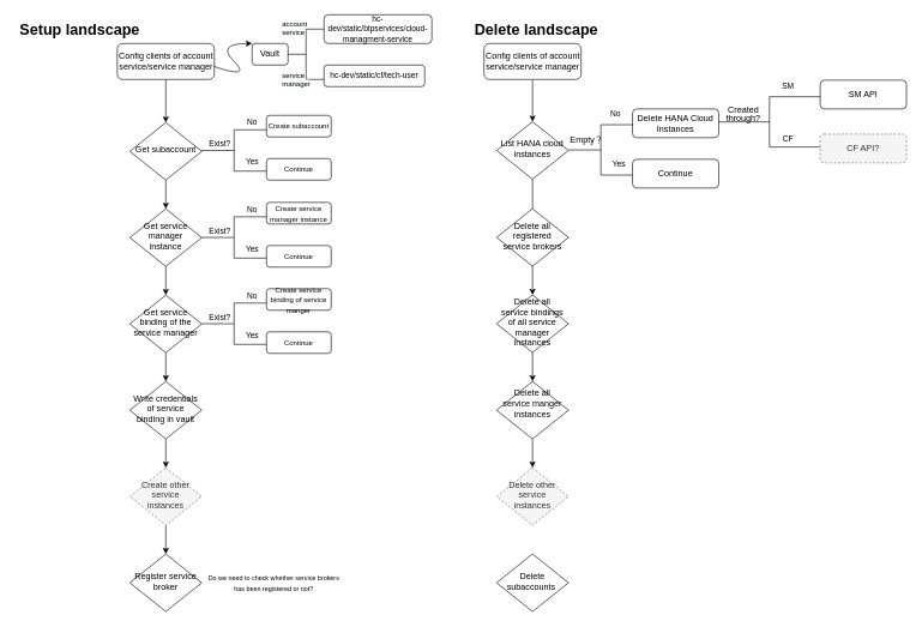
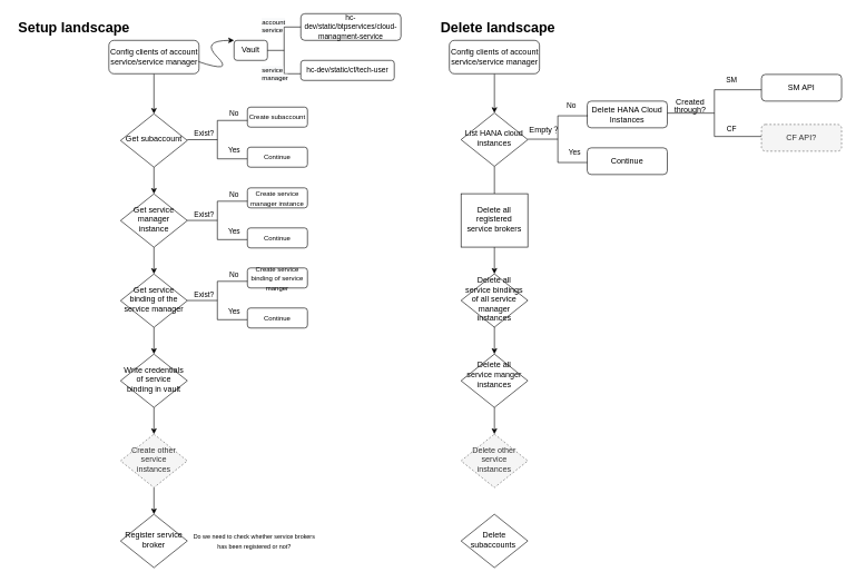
  <mxCell id="0" />
  <mxCell id="1" parent="0" />
  <mxCell id="2" style="edgeStyle=orthogonalEdgeStyle;rounded=0;orthogonalLoop=1;jettySize=auto;html=1;exitX=0.5;exitY=1;exitDx=0;exitDy=0;fontSize=11;" edge="1" parent="1" source="3" target="5"><mxGeometry relative="1" as="geometry" /></mxCell>
  <mxCell id="3" value="&lt;font style=&quot;font-size: 12px&quot;&gt;Config clients of account service/service manager&lt;/font&gt;" style="rounded=1;whiteSpace=wrap;html=1;fontSize=12;glass=0;strokeWidth=1;shadow=0;" parent="1" vertex="1"><mxGeometry x="162.5" y="60" width="135" height="50" as="geometry" /></mxCell>
  <mxCell id="4" style="edgeStyle=orthogonalEdgeStyle;rounded=0;orthogonalLoop=1;jettySize=auto;html=1;exitX=0.5;exitY=1;exitDx=0;exitDy=0;fontSize=11;" edge="1" parent="1" source="5" target="8"><mxGeometry relative="1" as="geometry" /></mxCell>
  <mxCell id="5" value="Get subaccount" style="rhombus;whiteSpace=wrap;html=1;shadow=0;fontFamily=Helvetica;fontSize=12;align=center;strokeWidth=1;spacing=6;spacingTop=-4;" parent="1" vertex="1"><mxGeometry x="180" y="170" width="100" height="80" as="geometry" /></mxCell>
  <mxCell id="6" value="&lt;font style=&quot;font-size: 10px&quot;&gt;Create subaccount&lt;/font&gt;" style="rounded=1;whiteSpace=wrap;html=1;fontSize=12;glass=0;strokeWidth=1;shadow=0;" parent="1" vertex="1"><mxGeometry x="370" y="160" width="90" height="30" as="geometry" /></mxCell>
  <mxCell id="7" style="edgeStyle=orthogonalEdgeStyle;rounded=0;orthogonalLoop=1;jettySize=auto;html=1;exitX=0.5;exitY=1;exitDx=0;exitDy=0;entryX=0.5;entryY=0;entryDx=0;entryDy=0;fontSize=11;" edge="1" parent="1" source="8" target="14"><mxGeometry relative="1" as="geometry" /></mxCell>
  <mxCell id="8" value="Get service manager instance" style="rhombus;whiteSpace=wrap;html=1;shadow=0;fontFamily=Helvetica;fontSize=12;align=center;strokeWidth=1;spacing=6;spacingTop=-4;" parent="1" vertex="1"><mxGeometry x="180" y="290" width="100" height="80" as="geometry" /></mxCell>
  <mxCell id="9" value="" style="strokeWidth=1;html=1;shape=mxgraph.flowchart.annotation_2;align=left;labelPosition=right;pointerEvents=1;strokeColor=default;fillColor=default;" parent="1" vertex="1"><mxGeometry x="280" y="180" width="90" height="57.5" as="geometry" /></mxCell>
  <mxCell id="10" value="&lt;font style=&quot;font-size: 10px&quot;&gt;Continue&lt;/font&gt;" style="rounded=1;whiteSpace=wrap;html=1;fontSize=12;glass=0;strokeWidth=1;shadow=0;" parent="1" vertex="1"><mxGeometry x="370" y="220" width="90" height="30" as="geometry" /></mxCell>
  <mxCell id="11" value="No" style="text;html=1;resizable=0;autosize=1;align=center;verticalAlign=middle;points=[];fillColor=none;strokeColor=none;rounded=0;fontSize=11;" parent="1" vertex="1"><mxGeometry x="335" y="160" width="30" height="20" as="geometry" /></mxCell>
  <mxCell id="12" value="&lt;p style=&quot;line-height: 1; font-size: 11px;&quot;&gt;Yes&lt;/p&gt;" style="text;html=1;resizable=0;autosize=1;align=center;verticalAlign=middle;points=[];fillColor=none;strokeColor=none;rounded=0;fontSize=11;" parent="1" vertex="1"><mxGeometry x="335" y="205" width="30" height="40" as="geometry" /></mxCell>
  <mxCell id="13" value="" style="edgeStyle=orthogonalEdgeStyle;rounded=0;orthogonalLoop=1;jettySize=auto;html=1;fontSize=11;" edge="1" parent="1" source="14" target="16"><mxGeometry relative="1" as="geometry" /></mxCell>
  <mxCell id="14" value="Get service binding of the service manager" style="rhombus;whiteSpace=wrap;html=1;shadow=0;fontFamily=Helvetica;fontSize=12;align=center;strokeWidth=1;spacing=6;spacingTop=-4;" parent="1" vertex="1"><mxGeometry x="180" y="410" width="100" height="80" as="geometry" /></mxCell>
  <mxCell id="15" style="edgeStyle=orthogonalEdgeStyle;rounded=0;orthogonalLoop=1;jettySize=auto;html=1;exitX=0.5;exitY=1;exitDx=0;exitDy=0;entryX=0.5;entryY=0;entryDx=0;entryDy=0;fontSize=11;" edge="1" parent="1" source="16" target="66"><mxGeometry relative="1" as="geometry" /></mxCell>
  <mxCell id="16" value="Write credentials of service binding in vault" style="rhombus;whiteSpace=wrap;html=1;shadow=0;fontFamily=Helvetica;fontSize=12;align=center;strokeWidth=1;spacing=6;spacingTop=-4;" parent="1" vertex="1"><mxGeometry x="180" y="530" width="100" height="80" as="geometry" /></mxCell>
  <mxCell id="17" value="&lt;b&gt;&lt;font style=&quot;font-size: 21px&quot;&gt;Setup landscape&lt;/font&gt;&lt;/b&gt;" style="text;html=1;resizable=0;autosize=1;align=center;verticalAlign=middle;points=[];fillColor=none;strokeColor=none;rounded=0;" parent="1" vertex="1"><mxGeometry x="20" y="30" width="180" height="20" as="geometry" /></mxCell>
  <mxCell id="18" value="" style="edgeStyle=orthogonalEdgeStyle;rounded=0;orthogonalLoop=1;jettySize=auto;html=1;fontSize=11;endArrow=none;" edge="1" parent="1" source="19" target="22"><mxGeometry relative="1" as="geometry" /></mxCell>
  <mxCell id="19" value="List HANA cloud instances" style="rhombus;whiteSpace=wrap;html=1;shadow=0;fontFamily=Helvetica;fontSize=12;align=center;strokeWidth=1;spacing=6;spacingTop=-4;" parent="1" vertex="1"><mxGeometry x="690" y="168.75" width="100" height="80" as="geometry" /></mxCell>
  <mxCell id="20" value="Delete HANA Cloud Instances" style="rounded=1;whiteSpace=wrap;html=1;fontSize=12;glass=0;strokeWidth=1;shadow=0;" parent="1" vertex="1"><mxGeometry x="879" y="151" width="120" height="40" as="geometry" /></mxCell>
  <mxCell id="21" value="" style="edgeStyle=orthogonalEdgeStyle;rounded=0;orthogonalLoop=1;jettySize=auto;html=1;fontSize=11;" edge="1" parent="1" source="22" target="27"><mxGeometry relative="1" as="geometry" /></mxCell>
- <mxCell id="22" value="Delete all registered service brokers" style="rhombus;whiteSpace=wrap;html=1;shadow=0;fontFamily=Helvetica;fontSize=12;align=center;strokeWidth=1;spacing=6;spacingTop=-4;" parent="1" vertex="1"><mxGeometry x="690" y="289.75" width="100" height="80" as="geometry" /></mxCell>
+ <mxCell id="22" value="Delete all registered service brokers" style="whiteSpace=wrap;html=1;shadow=0;fontFamily=Helvetica;fontSize=12;align=center;strokeWidth=1;spacing=6;spacingTop=-4;rounded=0;" parent="1" vertex="1"><mxGeometry x="690" y="289.75" width="100" height="80" as="geometry" /></mxCell>
  <mxCell id="23" value="" style="strokeWidth=1;html=1;shape=mxgraph.flowchart.annotation_2;align=left;labelPosition=right;pointerEvents=1;strokeColor=default;fillColor=default;" parent="1" vertex="1"><mxGeometry x="790" y="173" width="90" height="70" as="geometry" /></mxCell>
  <mxCell id="24" value="Continue" style="rounded=1;whiteSpace=wrap;html=1;fontSize=12;glass=0;strokeWidth=1;shadow=0;" parent="1" vertex="1"><mxGeometry x="879" y="221" width="120" height="40" as="geometry" /></mxCell>
  <mxCell id="25" value="&lt;p style=&quot;line-height: 1; font-size: 12px;&quot;&gt;&lt;font style=&quot;font-size: 12px;&quot;&gt;Empty？&lt;/font&gt;&lt;/p&gt;" style="text;html=1;resizable=0;autosize=1;align=center;verticalAlign=middle;points=[];fillColor=none;strokeColor=none;rounded=0;fontSize=12;" parent="1" vertex="1"><mxGeometry x="785" y="173" width="60" height="40" as="geometry" /></mxCell>
  <mxCell id="26" value="" style="edgeStyle=orthogonalEdgeStyle;rounded=0;orthogonalLoop=1;jettySize=auto;html=1;fontSize=11;" edge="1" parent="1" source="27" target="29"><mxGeometry relative="1" as="geometry" /></mxCell>
  <mxCell id="27" value="Delete all service bindings of all service manager instances" style="rhombus;whiteSpace=wrap;html=1;shadow=0;fontFamily=Helvetica;fontSize=12;align=center;strokeWidth=1;spacing=6;spacingTop=-4;" parent="1" vertex="1"><mxGeometry x="690" y="409.75" width="100" height="80" as="geometry" /></mxCell>
  <mxCell id="28" value="" style="edgeStyle=orthogonalEdgeStyle;rounded=0;orthogonalLoop=1;jettySize=auto;html=1;fontSize=11;" edge="1" parent="1" source="29" target="64"><mxGeometry relative="1" as="geometry" /></mxCell>
  <mxCell id="29" value="Delete all service manger instances&lt;br&gt;&amp;nbsp;" style="rhombus;whiteSpace=wrap;html=1;shadow=0;fontFamily=Helvetica;fontSize=12;align=center;strokeWidth=1;spacing=6;spacingTop=-4;" parent="1" vertex="1"><mxGeometry x="690" y="530" width="100" height="80" as="geometry" /></mxCell>
  <mxCell id="30" value="&lt;b&gt;&lt;font style=&quot;font-size: 21px&quot;&gt;Delete landscape&lt;/font&gt;&lt;/b&gt;" style="text;html=1;resizable=0;autosize=1;align=center;verticalAlign=middle;points=[];fillColor=none;strokeColor=none;rounded=0;" parent="1" vertex="1"><mxGeometry x="650" y="30" width="190" height="20" as="geometry" /></mxCell>
  <mxCell id="31" value="SM API" style="rounded=1;whiteSpace=wrap;html=1;fontSize=12;glass=0;strokeWidth=1;shadow=0;" parent="1" vertex="1"><mxGeometry x="1140" y="111" width="120" height="40" as="geometry" /></mxCell>
  <mxCell id="32" value="" style="strokeWidth=1;html=1;shape=mxgraph.flowchart.annotation_2;align=left;labelPosition=right;pointerEvents=1;strokeColor=default;fillColor=default;" parent="1" vertex="1"><mxGeometry x="999" y="134" width="141" height="70" as="geometry" /></mxCell>
  <mxCell id="33" value="CF API?" style="rounded=1;whiteSpace=wrap;html=1;fontSize=12;glass=0;strokeWidth=1;shadow=0;fillColor=#f5f5f5;strokeColor=#666666;fontColor=#333333;dashed=1;" parent="1" vertex="1"><mxGeometry x="1140" y="186" width="120" height="40" as="geometry" /></mxCell>
  <mxCell id="34" value="&lt;p style=&quot;line-height: 1; font-size: 11px;&quot;&gt;Yes&lt;/p&gt;" style="text;html=1;resizable=0;autosize=1;align=center;verticalAlign=middle;points=[];fillColor=none;strokeColor=none;rounded=0;fontSize=11;" parent="1" vertex="1"><mxGeometry x="845" y="208" width="30" height="40" as="geometry" /></mxCell>
  <mxCell id="35" value="&lt;font style=&quot;font-size: 11px&quot;&gt;No&lt;/font&gt;" style="text;html=1;resizable=0;autosize=1;align=center;verticalAlign=middle;points=[];fillColor=none;strokeColor=none;rounded=0;" parent="1" vertex="1"><mxGeometry x="840" y="148" width="30" height="20" as="geometry" /></mxCell>
  <mxCell id="36" value="&lt;p style=&quot;line-height: 1 ; font-size: 12px&quot;&gt;Created &lt;br&gt;through?&lt;/p&gt;" style="text;html=1;resizable=0;autosize=1;align=center;verticalAlign=middle;points=[];fillColor=none;strokeColor=none;rounded=0;fontSize=9;" parent="1" vertex="1"><mxGeometry x="1003" y="132" width="60" height="50" as="geometry" /></mxCell>
  <mxCell id="37" value="&lt;p style=&quot;line-height: 1; font-size: 11px;&quot;&gt;SM&lt;/p&gt;" style="text;html=1;resizable=0;autosize=1;align=center;verticalAlign=middle;points=[];fillColor=none;strokeColor=none;rounded=0;fontSize=11;" parent="1" vertex="1"><mxGeometry x="1080" y="100" width="30" height="40" as="geometry" /></mxCell>
  <mxCell id="38" value="&lt;p style=&quot;line-height: 1; font-size: 11px;&quot;&gt;CF&lt;/p&gt;" style="text;html=1;resizable=0;autosize=1;align=center;verticalAlign=middle;points=[];fillColor=none;strokeColor=none;rounded=0;fontSize=11;" parent="1" vertex="1"><mxGeometry x="1080" y="173" width="30" height="40" as="geometry" /></mxCell>
  <mxCell id="39" value="Delete subaccounts&amp;nbsp;" style="rhombus;whiteSpace=wrap;html=1;shadow=0;fontFamily=Helvetica;fontSize=12;align=center;strokeWidth=1;spacing=6;spacingTop=-4;" parent="1" vertex="1"><mxGeometry x="690" y="770" width="100" height="80" as="geometry" /></mxCell>
  <mxCell id="40" value="Register service broker" style="rhombus;whiteSpace=wrap;html=1;shadow=0;fontFamily=Helvetica;fontSize=12;align=center;strokeWidth=1;spacing=6;spacingTop=-4;" parent="1" vertex="1"><mxGeometry x="180" y="770" width="100" height="80" as="geometry" /></mxCell>
  <mxCell id="41" value="&lt;font style=&quot;font-size: 9px&quot;&gt;Do we need to check whether service brokers &lt;br&gt;has been registered or not?&lt;/font&gt;" style="text;html=1;resizable=0;autosize=1;align=center;verticalAlign=middle;points=[];fillColor=none;strokeColor=none;rounded=0;" parent="1" vertex="1"><mxGeometry x="280" y="790" width="200" height="40" as="geometry" /></mxCell>
  <mxCell id="42" value="Vault" style="rounded=1;whiteSpace=wrap;html=1;fontSize=12;glass=0;strokeWidth=1;shadow=0;" parent="1" vertex="1"><mxGeometry x="350" y="60" width="50" height="30" as="geometry" /></mxCell>
  <mxCell id="43" value="" style="curved=1;endArrow=classic;html=1;rounded=0;fontSize=9;exitX=0.996;exitY=0.639;exitDx=0;exitDy=0;exitPerimeter=0;" parent="1" source="3" edge="1"><mxGeometry width="50" height="50" relative="1" as="geometry"><mxPoint x="300" y="110" as="sourcePoint" /><mxPoint x="350" y="60" as="targetPoint" /><Array as="points"><mxPoint x="350" y="110" /><mxPoint x="300" y="60" /></Array></mxGeometry></mxCell>
  <mxCell id="44" value="&lt;font style=&quot;font-size: 11px&quot;&gt;hc-dev/static/btpservices/cloud-managment-service&lt;/font&gt;" style="rounded=1;whiteSpace=wrap;html=1;fontSize=12;glass=0;strokeWidth=1;shadow=0;" parent="1" vertex="1"><mxGeometry x="450" y="20" width="150" height="40" as="geometry" /></mxCell>
  <mxCell id="45" value="" style="strokeWidth=1;html=1;shape=mxgraph.flowchart.annotation_2;align=left;labelPosition=right;pointerEvents=1;strokeColor=default;fillColor=default;" parent="1" vertex="1"><mxGeometry x="400" y="40" width="50" height="70" as="geometry" /></mxCell>
  <mxCell id="46" value="&lt;font style=&quot;font-size: 11px&quot;&gt;hc-dev/static/cf/tech-user&lt;/font&gt;" style="rounded=1;whiteSpace=wrap;html=1;fontSize=12;glass=0;strokeWidth=1;shadow=0;" parent="1" vertex="1"><mxGeometry x="450" y="90" width="140" height="30" as="geometry" /></mxCell>
  <mxCell id="47" value="&lt;span style=&quot;color: rgb(0 , 0 , 0) ; font-family: &amp;#34;helvetica&amp;#34; ; font-style: normal ; font-weight: 400 ; letter-spacing: normal ; text-align: center ; text-indent: 0px ; text-transform: none ; word-spacing: 0px ; background-color: rgb(248 , 249 , 250) ; display: inline ; float: none&quot;&gt;&lt;font style=&quot;font-size: 10px&quot;&gt;account service&lt;/font&gt;&lt;/span&gt;" style="text;whiteSpace=wrap;html=1;fontSize=10;" vertex="1" parent="1"><mxGeometry x="390" y="20" width="60" height="20" as="geometry" /></mxCell>
  <mxCell id="48" value="&lt;span style=&quot;color: rgb(0 , 0 , 0) ; font-family: &amp;#34;helvetica&amp;#34; ; font-style: normal ; font-weight: 400 ; letter-spacing: normal ; text-align: center ; text-indent: 0px ; text-transform: none ; word-spacing: 0px ; background-color: rgb(248 , 249 , 250) ; display: inline ; float: none&quot;&gt;&lt;font style=&quot;font-size: 10px&quot;&gt;service manager&lt;/font&gt;&lt;/span&gt;" style="text;whiteSpace=wrap;html=1;fontSize=10;" vertex="1" parent="1"><mxGeometry x="390" y="92" width="60" height="20" as="geometry" /></mxCell>
  <mxCell id="49" value="&lt;font style=&quot;font-size: 11px&quot;&gt;Exist?&lt;/font&gt;" style="text;html=1;resizable=0;autosize=1;align=center;verticalAlign=middle;points=[];fillColor=none;strokeColor=none;rounded=0;" vertex="1" parent="1"><mxGeometry x="280" y="190" width="50" height="20" as="geometry" /></mxCell>
  <mxCell id="50" value="&lt;font style=&quot;font-size: 10px&quot;&gt;Create service manager instance&lt;/font&gt;" style="rounded=1;whiteSpace=wrap;html=1;fontSize=12;glass=0;strokeWidth=1;shadow=0;" vertex="1" parent="1"><mxGeometry x="370" y="281" width="90" height="30" as="geometry" /></mxCell>
  <mxCell id="51" value="" style="strokeWidth=1;html=1;shape=mxgraph.flowchart.annotation_2;align=left;labelPosition=right;pointerEvents=1;strokeColor=default;fillColor=default;" vertex="1" parent="1"><mxGeometry x="280" y="301" width="90" height="57.5" as="geometry" /></mxCell>
  <mxCell id="52" value="&lt;font style=&quot;font-size: 10px&quot;&gt;Continue&lt;/font&gt;" style="rounded=1;whiteSpace=wrap;html=1;fontSize=12;glass=0;strokeWidth=1;shadow=0;" vertex="1" parent="1"><mxGeometry x="370" y="341" width="90" height="30" as="geometry" /></mxCell>
  <mxCell id="53" value="No" style="text;html=1;resizable=0;autosize=1;align=center;verticalAlign=middle;points=[];fillColor=none;strokeColor=none;rounded=0;fontSize=11;" vertex="1" parent="1"><mxGeometry x="335" y="281" width="30" height="20" as="geometry" /></mxCell>
  <mxCell id="54" value="&lt;p style=&quot;line-height: 1; font-size: 11px;&quot;&gt;Yes&lt;/p&gt;" style="text;html=1;resizable=0;autosize=1;align=center;verticalAlign=middle;points=[];fillColor=none;strokeColor=none;rounded=0;fontSize=11;" vertex="1" parent="1"><mxGeometry x="335" y="326" width="30" height="40" as="geometry" /></mxCell>
  <mxCell id="55" value="&lt;font style=&quot;font-size: 11px&quot;&gt;Exist?&lt;/font&gt;" style="text;html=1;resizable=0;autosize=1;align=center;verticalAlign=middle;points=[];fillColor=none;strokeColor=none;rounded=0;" vertex="1" parent="1"><mxGeometry x="280" y="311" width="50" height="20" as="geometry" /></mxCell>
  <mxCell id="56" value="&lt;font style=&quot;font-size: 10px&quot;&gt;Create service binding of service manger&lt;/font&gt;" style="rounded=1;whiteSpace=wrap;html=1;fontSize=12;glass=0;strokeWidth=1;shadow=0;" vertex="1" parent="1"><mxGeometry x="370" y="401" width="90" height="30" as="geometry" /></mxCell>
  <mxCell id="57" value="" style="strokeWidth=1;html=1;shape=mxgraph.flowchart.annotation_2;align=left;labelPosition=right;pointerEvents=1;strokeColor=default;fillColor=default;" vertex="1" parent="1"><mxGeometry x="280" y="421" width="90" height="57.5" as="geometry" /></mxCell>
  <mxCell id="58" value="&lt;font style=&quot;font-size: 10px&quot;&gt;Continue&lt;/font&gt;" style="rounded=1;whiteSpace=wrap;html=1;fontSize=12;glass=0;strokeWidth=1;shadow=0;" vertex="1" parent="1"><mxGeometry x="370" y="461" width="90" height="30" as="geometry" /></mxCell>
  <mxCell id="59" value="No" style="text;html=1;resizable=0;autosize=1;align=center;verticalAlign=middle;points=[];fillColor=none;strokeColor=none;rounded=0;fontSize=11;" vertex="1" parent="1"><mxGeometry x="335" y="401" width="30" height="20" as="geometry" /></mxCell>
  <mxCell id="60" value="&lt;p style=&quot;line-height: 1; font-size: 11px;&quot;&gt;Yes&lt;/p&gt;" style="text;html=1;resizable=0;autosize=1;align=center;verticalAlign=middle;points=[];fillColor=none;strokeColor=none;rounded=0;fontSize=11;" vertex="1" parent="1"><mxGeometry x="335" y="446" width="30" height="40" as="geometry" /></mxCell>
  <mxCell id="61" value="&lt;font style=&quot;font-size: 11px&quot;&gt;Exist?&lt;/font&gt;" style="text;html=1;resizable=0;autosize=1;align=center;verticalAlign=middle;points=[];fillColor=none;strokeColor=none;rounded=0;" vertex="1" parent="1"><mxGeometry x="280" y="431" width="50" height="20" as="geometry" /></mxCell>
  <mxCell id="62" value="" style="edgeStyle=orthogonalEdgeStyle;rounded=0;orthogonalLoop=1;jettySize=auto;html=1;fontSize=11;" edge="1" parent="1" source="63" target="19"><mxGeometry relative="1" as="geometry" /></mxCell>
  <mxCell id="63" value="&lt;font style=&quot;font-size: 12px&quot;&gt;Config clients of account service/service manager&lt;/font&gt;" style="rounded=1;whiteSpace=wrap;html=1;fontSize=12;glass=0;strokeWidth=1;shadow=0;" vertex="1" parent="1"><mxGeometry x="672.5" y="60" width="135" height="50" as="geometry" /></mxCell>
  <mxCell id="64" value="Delete other service instances" style="rhombus;whiteSpace=wrap;html=1;shadow=0;fontFamily=Helvetica;fontSize=12;align=center;strokeWidth=1;spacing=6;spacingTop=-4;dashed=1;fillColor=#f5f5f5;strokeColor=#666666;fontColor=#333333;" vertex="1" parent="1"><mxGeometry x="690" y="650" width="100" height="80" as="geometry" /></mxCell>
  <mxCell id="65" style="edgeStyle=orthogonalEdgeStyle;rounded=0;orthogonalLoop=1;jettySize=auto;html=1;exitX=0.5;exitY=1;exitDx=0;exitDy=0;fontSize=11;" edge="1" parent="1" source="66" target="40"><mxGeometry relative="1" as="geometry" /></mxCell>
  <mxCell id="66" value="Create other service instances" style="rhombus;whiteSpace=wrap;html=1;shadow=0;fontFamily=Helvetica;fontSize=12;align=center;strokeWidth=1;spacing=6;spacingTop=-4;dashed=1;fillColor=#f5f5f5;fontColor=#333333;strokeColor=#666666;" vertex="1" parent="1"><mxGeometry x="180" y="650" width="100" height="80" as="geometry" /></mxCell>
